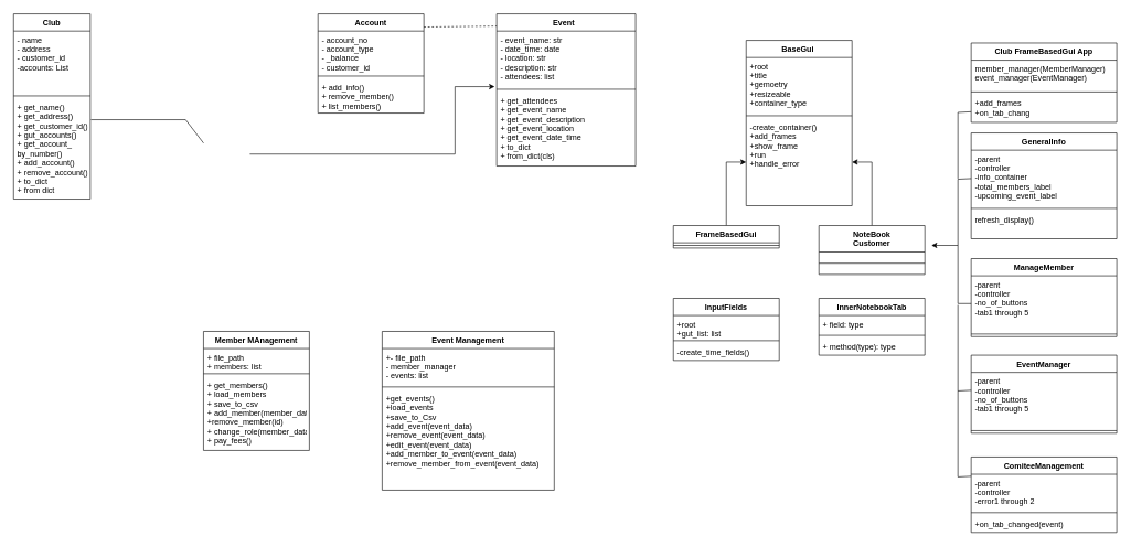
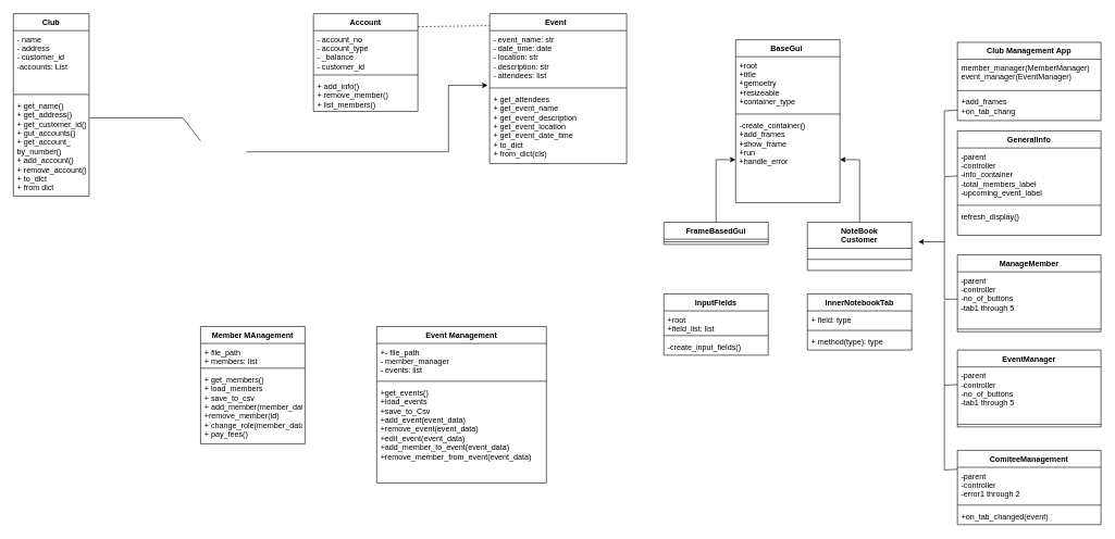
  <mxCell id="0" />
  <mxCell id="1" parent="0" />
  <mxCell id="2" value="BaseGui " style="swimlane;fontStyle=1;align=center;verticalAlign=top;childLayout=stackLayout;horizontal=1;startSize=26;horizontalStack=0;resizeParent=1;resizeParentMax=0;resizeLast=0;collapsible=1;marginBottom=0;" parent="1" vertex="1"><mxGeometry x="1127" y="60" width="160" height="250" as="geometry" /></mxCell>
  <mxCell id="3" value="+root&#10;+title&#10;+gemoetry&#10;+resizeable&#10;+container_type" style="text;strokeColor=none;fillColor=none;align=left;verticalAlign=top;spacingLeft=4;spacingRight=4;overflow=hidden;rotatable=0;points=[[0,0.5],[1,0.5]];portConstraint=eastwest;" parent="2" vertex="1"><mxGeometry y="26" width="160" height="84" as="geometry" /></mxCell>
  <mxCell id="4" value="" style="line;strokeWidth=1;fillColor=none;align=left;verticalAlign=middle;spacingTop=-1;spacingLeft=3;spacingRight=3;rotatable=0;labelPosition=right;points=[];portConstraint=eastwest;" parent="2" vertex="1"><mxGeometry y="110" width="160" height="8" as="geometry" /></mxCell>
  <mxCell id="5" value="-create_container()&#10;+add_frames&#10;+show_frame&#10;+run&#10;+handle_error" style="text;strokeColor=none;fillColor=none;align=left;verticalAlign=top;spacingLeft=4;spacingRight=4;overflow=hidden;rotatable=0;points=[[0,0.5],[1,0.5]];portConstraint=eastwest;" parent="2" vertex="1"><mxGeometry y="118" width="160" height="132" as="geometry" /></mxCell>
  <mxCell id="6" value="" style="edgeStyle=orthogonalEdgeStyle;rounded=0;orthogonalLoop=1;jettySize=auto;html=1;" parent="1" source="7" target="5" edge="1"><mxGeometry relative="1" as="geometry" /></mxCell>
  <mxCell id="7" value="FrameBasedGui" style="swimlane;fontStyle=1;align=center;verticalAlign=top;childLayout=stackLayout;horizontal=1;startSize=26;horizontalStack=0;resizeParent=1;resizeParentMax=0;resizeLast=0;collapsible=1;marginBottom=0;" parent="1" vertex="1"><mxGeometry x="1017" y="340" width="160" height="34" as="geometry" /></mxCell>
  <mxCell id="8" value="" style="line;strokeWidth=1;fillColor=none;align=left;verticalAlign=middle;spacingTop=-1;spacingLeft=3;spacingRight=3;rotatable=0;labelPosition=right;points=[];portConstraint=eastwest;" parent="7" vertex="1"><mxGeometry y="26" width="160" height="8" as="geometry" /></mxCell>
  <mxCell id="9" value="" style="edgeStyle=orthogonalEdgeStyle;rounded=0;orthogonalLoop=1;jettySize=auto;html=1;" parent="1" source="10" target="5" edge="1"><mxGeometry relative="1" as="geometry" /></mxCell>
  <mxCell id="10" value="NoteBook&#10;Customer" style="swimlane;fontStyle=1;align=center;verticalAlign=top;childLayout=stackLayout;horizontal=1;startSize=40;horizontalStack=0;resizeParent=1;resizeParentMax=0;resizeLast=0;collapsible=1;marginBottom=0;" parent="1" vertex="1"><mxGeometry x="1237" y="340" width="160" height="74" as="geometry" /></mxCell>
  <mxCell id="11" value="" style="line;strokeWidth=1;fillColor=none;align=left;verticalAlign=middle;spacingTop=-1;spacingLeft=3;spacingRight=3;rotatable=0;labelPosition=right;points=[];portConstraint=eastwest;" parent="10" vertex="1"><mxGeometry y="40" width="160" height="34" as="geometry" /></mxCell>
  <mxCell id="12" value="InputFields" style="swimlane;fontStyle=1;align=center;verticalAlign=top;childLayout=stackLayout;horizontal=1;startSize=26;horizontalStack=0;resizeParent=1;resizeParentMax=0;resizeLast=0;collapsible=1;marginBottom=0;" parent="1" vertex="1"><mxGeometry x="1017" y="450" width="160" height="94" as="geometry" /></mxCell>
- <mxCell id="13" value="+root&#10;+gut_list: list" style="text;strokeColor=none;fillColor=none;align=left;verticalAlign=top;spacingLeft=4;spacingRight=4;overflow=hidden;rotatable=0;points=[[0,0.5],[1,0.5]];portConstraint=eastwest;" parent="12" vertex="1"><mxGeometry y="26" width="160" height="34" as="geometry" /></mxCell>
+ <mxCell id="13" value="+root&#10;+field_list: list" style="text;strokeColor=none;fillColor=none;align=left;verticalAlign=top;spacingLeft=4;spacingRight=4;overflow=hidden;rotatable=0;points=[[0,0.5],[1,0.5]];portConstraint=eastwest;" parent="12" vertex="1"><mxGeometry y="26" width="160" height="34" as="geometry" /></mxCell>
  <mxCell id="14" value="" style="line;strokeWidth=1;fillColor=none;align=left;verticalAlign=middle;spacingTop=-1;spacingLeft=3;spacingRight=3;rotatable=0;labelPosition=right;points=[];portConstraint=eastwest;" parent="12" vertex="1"><mxGeometry y="60" width="160" height="8" as="geometry" /></mxCell>
- <mxCell id="15" value="-create_time_fields()" style="text;strokeColor=none;fillColor=none;align=left;verticalAlign=top;spacingLeft=4;spacingRight=4;overflow=hidden;rotatable=0;points=[[0,0.5],[1,0.5]];portConstraint=eastwest;" parent="12" vertex="1"><mxGeometry y="68" width="160" height="26" as="geometry" /></mxCell>
+ <mxCell id="15" value="-create_input_fields()" style="text;strokeColor=none;fillColor=none;align=left;verticalAlign=top;spacingLeft=4;spacingRight=4;overflow=hidden;rotatable=0;points=[[0,0.5],[1,0.5]];portConstraint=eastwest;" parent="12" vertex="1"><mxGeometry y="68" width="160" height="26" as="geometry" /></mxCell>
  <mxCell id="16" value="Account" style="swimlane;fontStyle=1;align=center;verticalAlign=top;childLayout=stackLayout;horizontal=1;startSize=26;horizontalStack=0;resizeParent=1;resizeParentMax=0;resizeLast=0;collapsible=1;marginBottom=0;" parent="1" vertex="1"><mxGeometry x="480" y="20" width="160" height="150" as="geometry" /></mxCell>
  <mxCell id="17" value="- account_no&#10;- account_type&#10;- _balance&#10;- customer_id" style="text;strokeColor=none;fillColor=none;align=left;verticalAlign=top;spacingLeft=4;spacingRight=4;overflow=hidden;rotatable=0;points=[[0,0.5],[1,0.5]];portConstraint=eastwest;" parent="16" vertex="1"><mxGeometry y="26" width="160" height="64" as="geometry" /></mxCell>
  <mxCell id="18" value="" style="line;strokeWidth=1;fillColor=none;align=left;verticalAlign=middle;spacingTop=-1;spacingLeft=3;spacingRight=3;rotatable=0;labelPosition=right;points=[];portConstraint=eastwest;" parent="16" vertex="1"><mxGeometry y="90" width="160" height="8" as="geometry" /></mxCell>
  <mxCell id="19" value="+ add_info()&#10;+ remove_member()&#10;+ list_members()" style="text;strokeColor=none;fillColor=none;align=left;verticalAlign=top;spacingLeft=4;spacingRight=4;overflow=hidden;rotatable=0;points=[[0,0.5],[1,0.5]];portConstraint=eastwest;" parent="16" vertex="1"><mxGeometry y="98" width="160" height="52" as="geometry" /></mxCell>
  <mxCell id="20" value="Club" style="swimlane;fontStyle=1;align=center;verticalAlign=top;childLayout=stackLayout;horizontal=1;startSize=26;horizontalStack=0;resizeParent=1;resizeParentMax=0;resizeLast=0;collapsible=1;marginBottom=0;" parent="1" vertex="1"><mxGeometry x="20" y="20" width="116" height="280" as="geometry" /></mxCell>
  <mxCell id="21" value="- name&#10;- address&#10;- customer_id&#10;-accounts: List" style="text;strokeColor=none;fillColor=none;align=left;verticalAlign=top;spacingLeft=4;spacingRight=4;overflow=hidden;rotatable=0;points=[[0,0.5],[1,0.5]];portConstraint=eastwest;" parent="20" vertex="1"><mxGeometry y="26" width="116" height="94" as="geometry" /></mxCell>
  <mxCell id="22" value="" style="line;strokeWidth=1;fillColor=none;align=left;verticalAlign=middle;spacingTop=-1;spacingLeft=3;spacingRight=3;rotatable=0;labelPosition=right;points=[];portConstraint=eastwest;" parent="20" vertex="1"><mxGeometry y="120" width="116" height="8" as="geometry" /></mxCell>
  <mxCell id="23" value="+ get_name()&#10;+ get_address()&#10;+ get_customer_id()&#10;+ gut_accounts()&#10;+ get_account_&#10;by_number()&#10;+ add_account()&#10;+ remove_account()&#10;+ to_dict&#10;+ from dict" style="text;strokeColor=none;fillColor=none;align=left;verticalAlign=top;spacingLeft=4;spacingRight=4;overflow=hidden;rotatable=0;points=[[0,0.5],[1,0.5]];portConstraint=eastwest;" parent="20" vertex="1"><mxGeometry y="128" width="116" height="152" as="geometry" /></mxCell>
  <mxCell id="24" style="edgeStyle=orthogonalEdgeStyle;rounded=0;orthogonalLoop=1;jettySize=auto;html=1;" parent="1" edge="1"><mxGeometry relative="1" as="geometry"><mxPoint x="747" y="130" as="targetPoint" /><Array as="points"><mxPoint x="687" y="232" /><mxPoint x="687" y="130" /></Array><mxPoint x="377" y="232" as="sourcePoint" /></mxGeometry></mxCell>
  <mxCell id="25" value="Event  " style="swimlane;fontStyle=1;align=center;verticalAlign=top;childLayout=stackLayout;horizontal=1;startSize=26;horizontalStack=0;resizeParent=1;resizeParentMax=0;resizeLast=0;collapsible=1;marginBottom=0;" parent="1" vertex="1"><mxGeometry x="750" y="20" width="210" height="230" as="geometry" /></mxCell>
  <mxCell id="26" value="- event_name: str&#10;- date_time: date&#10;- location: str&#10;- description: str&#10;- attendees: list" style="text;strokeColor=none;fillColor=none;align=left;verticalAlign=top;spacingLeft=4;spacingRight=4;overflow=hidden;rotatable=0;points=[[0,0.5],[1,0.5]];portConstraint=eastwest;" parent="25" vertex="1"><mxGeometry y="26" width="210" height="84" as="geometry" /></mxCell>
  <mxCell id="27" value="" style="line;strokeWidth=1;fillColor=none;align=left;verticalAlign=middle;spacingTop=-1;spacingLeft=3;spacingRight=3;rotatable=0;labelPosition=right;points=[];portConstraint=eastwest;" parent="25" vertex="1"><mxGeometry y="110" width="210" height="8" as="geometry" /></mxCell>
  <mxCell id="28" value="+ get_attendees&#10;+ get_event_name&#10;+ get_event_description&#10;+ get_event_location&#10;+ get_event_date_time&#10;+ to_dict&#10;+ from_dict(cls)" style="text;strokeColor=none;fillColor=none;align=left;verticalAlign=top;spacingLeft=4;spacingRight=4;overflow=hidden;rotatable=0;points=[[0,0.5],[1,0.5]];portConstraint=eastwest;" parent="25" vertex="1"><mxGeometry y="118" width="210" height="112" as="geometry" /></mxCell>
  <mxCell id="29" value="" style="endArrow=none;html=1;rounded=0;exitX=0.563;exitY=0.012;exitDx=0;exitDy=0;exitPerimeter=0;" parent="1" edge="1"><mxGeometry width="50" height="50" relative="1" as="geometry"><mxPoint x="307.08" y="215.408" as="sourcePoint" /><mxPoint x="137" y="180" as="targetPoint" /><Array as="points"><mxPoint x="280" y="180" /></Array></mxGeometry></mxCell>
  <mxCell id="30" value="" style="endArrow=none;html=1;rounded=0;entryX=0;entryY=0.08;entryDx=0;entryDy=0;entryPerimeter=0;exitX=1;exitY=0.133;exitDx=0;exitDy=0;exitPerimeter=0;dashed=1;" parent="1" source="16" target="25" edge="1"><mxGeometry width="50" height="50" relative="1" as="geometry"><mxPoint x="400" y="290" as="sourcePoint" /><mxPoint x="450" y="240" as="targetPoint" /></mxGeometry></mxCell>
  <mxCell id="31" style="edgeStyle=orthogonalEdgeStyle;rounded=0;orthogonalLoop=1;jettySize=auto;html=1;exitX=0.5;exitY=1;exitDx=0;exitDy=0;" parent="1" edge="1"><mxGeometry relative="1" as="geometry"><mxPoint x="165" y="269" as="sourcePoint" /><mxPoint x="165" y="269" as="targetPoint" /></mxGeometry></mxCell>
  <mxCell id="32" value="Member MAnagement" style="swimlane;fontStyle=1;align=center;verticalAlign=top;childLayout=stackLayout;horizontal=1;startSize=26;horizontalStack=0;resizeParent=1;resizeParentMax=0;resizeLast=0;collapsible=1;marginBottom=0;" parent="1" vertex="1"><mxGeometry x="307" y="500" width="160" height="180" as="geometry" /></mxCell>
  <mxCell id="33" value="+ file_path&#10;+ members: list" style="text;strokeColor=none;fillColor=none;align=left;verticalAlign=top;spacingLeft=4;spacingRight=4;overflow=hidden;rotatable=0;points=[[0,0.5],[1,0.5]];portConstraint=eastwest;" parent="32" vertex="1"><mxGeometry y="26" width="160" height="34" as="geometry" /></mxCell>
  <mxCell id="34" value="" style="line;strokeWidth=1;fillColor=none;align=left;verticalAlign=middle;spacingTop=-1;spacingLeft=3;spacingRight=3;rotatable=0;labelPosition=right;points=[];portConstraint=eastwest;" parent="32" vertex="1"><mxGeometry y="60" width="160" height="8" as="geometry" /></mxCell>
  <mxCell id="35" value="+ get_members()&#10;+ load_members&#10;+ save_to_csv&#10;+ add_member(member_data:dict)&#10;+remove_member(id)&#10;+ change_role(member_data: dict)&#10;+ pay_fees()" style="text;strokeColor=none;fillColor=none;align=left;verticalAlign=top;spacingLeft=4;spacingRight=4;overflow=hidden;rotatable=0;points=[[0,0.5],[1,0.5]];portConstraint=eastwest;" parent="32" vertex="1"><mxGeometry y="68" width="160" height="112" as="geometry" /></mxCell>
  <mxCell id="36" value="Event Management" style="swimlane;fontStyle=1;align=center;verticalAlign=top;childLayout=stackLayout;horizontal=1;startSize=26;horizontalStack=0;resizeParent=1;resizeParentMax=0;resizeLast=0;collapsible=1;marginBottom=0;" parent="1" vertex="1"><mxGeometry x="577" y="500" width="260" height="240" as="geometry" /></mxCell>
  <mxCell id="37" value="+- file_path&#10;- member_manager&#10;- events: list" style="text;strokeColor=none;fillColor=none;align=left;verticalAlign=top;spacingLeft=4;spacingRight=4;overflow=hidden;rotatable=0;points=[[0,0.5],[1,0.5]];portConstraint=eastwest;" parent="36" vertex="1"><mxGeometry y="26" width="260" height="54" as="geometry" /></mxCell>
  <mxCell id="38" value="" style="line;strokeWidth=1;fillColor=none;align=left;verticalAlign=middle;spacingTop=-1;spacingLeft=3;spacingRight=3;rotatable=0;labelPosition=right;points=[];portConstraint=eastwest;" parent="36" vertex="1"><mxGeometry y="80" width="260" height="8" as="geometry" /></mxCell>
  <mxCell id="39" value="+get_events()&#10;+load_events&#10;+save_to_Csv&#10;+add_event(event_data)&#10;+remove_event(event_data)&#10;+edit_event(event_data)&#10;+add_member_to_event(event_data)&#10;+remove_member_from_event(event_data)" style="text;strokeColor=none;fillColor=none;align=left;verticalAlign=top;spacingLeft=4;spacingRight=4;overflow=hidden;rotatable=0;points=[[0,0.5],[1,0.5]];portConstraint=eastwest;" parent="36" vertex="1"><mxGeometry y="88" width="260" height="152" as="geometry" /></mxCell>
- <mxCell id="40" value="Club FrameBasedGui App" style="swimlane;fontStyle=1;align=center;verticalAlign=top;childLayout=stackLayout;horizontal=1;startSize=26;horizontalStack=0;resizeParent=1;resizeParentMax=0;resizeLast=0;collapsible=1;marginBottom=0;" parent="1" vertex="1"><mxGeometry x="1467" y="64" width="220" height="120" as="geometry" /></mxCell>
+ <mxCell id="40" value="Club Management App" style="swimlane;fontStyle=1;align=center;verticalAlign=top;childLayout=stackLayout;horizontal=1;startSize=26;horizontalStack=0;resizeParent=1;resizeParentMax=0;resizeLast=0;collapsible=1;marginBottom=0;" parent="1" vertex="1"><mxGeometry x="1467" y="64" width="220" height="120" as="geometry" /></mxCell>
  <mxCell id="41" value="member_manager(MemberManager)&#10;event_manager(EventManager)" style="text;strokeColor=none;fillColor=none;align=left;verticalAlign=top;spacingLeft=4;spacingRight=4;overflow=hidden;rotatable=0;points=[[0,0.5],[1,0.5]];portConstraint=eastwest;" parent="40" vertex="1"><mxGeometry y="26" width="220" height="44" as="geometry" /></mxCell>
  <mxCell id="42" value="" style="line;strokeWidth=1;fillColor=none;align=left;verticalAlign=middle;spacingTop=-1;spacingLeft=3;spacingRight=3;rotatable=0;labelPosition=right;points=[];portConstraint=eastwest;" parent="40" vertex="1"><mxGeometry y="70" width="220" height="8" as="geometry" /></mxCell>
  <mxCell id="43" value="+add_frames&#10;+on_tab_chang" style="text;strokeColor=none;fillColor=none;align=left;verticalAlign=top;spacingLeft=4;spacingRight=4;overflow=hidden;rotatable=0;points=[[0,0.5],[1,0.5]];portConstraint=eastwest;" parent="40" vertex="1"><mxGeometry y="78" width="220" height="42" as="geometry" /></mxCell>
  <mxCell id="44" value="GeneralInfo" style="swimlane;fontStyle=1;align=center;verticalAlign=top;childLayout=stackLayout;horizontal=1;startSize=26;horizontalStack=0;resizeParent=1;resizeParentMax=0;resizeLast=0;collapsible=1;marginBottom=0;" parent="1" vertex="1"><mxGeometry x="1467" y="200" width="220" height="160" as="geometry" /></mxCell>
  <mxCell id="45" value="-parent&#10;-controller&#10;-info_container&#10;-total_members_label&#10;-upcoming_event_label" style="text;strokeColor=none;fillColor=none;align=left;verticalAlign=top;spacingLeft=4;spacingRight=4;overflow=hidden;rotatable=0;points=[[0,0.5],[1,0.5]];portConstraint=eastwest;" parent="44" vertex="1"><mxGeometry y="26" width="220" height="84" as="geometry" /></mxCell>
  <mxCell id="46" value="" style="line;strokeWidth=1;fillColor=none;align=left;verticalAlign=middle;spacingTop=-1;spacingLeft=3;spacingRight=3;rotatable=0;labelPosition=right;points=[];portConstraint=eastwest;" parent="44" vertex="1"><mxGeometry y="110" width="220" height="8" as="geometry" /></mxCell>
  <mxCell id="47" value="refresh_display()" style="text;strokeColor=none;fillColor=none;align=left;verticalAlign=top;spacingLeft=4;spacingRight=4;overflow=hidden;rotatable=0;points=[[0,0.5],[1,0.5]];portConstraint=eastwest;" parent="44" vertex="1"><mxGeometry y="118" width="220" height="42" as="geometry" /></mxCell>
  <mxCell id="48" value="ManageMember" style="swimlane;fontStyle=1;align=center;verticalAlign=top;childLayout=stackLayout;horizontal=1;startSize=26;horizontalStack=0;resizeParent=1;resizeParentMax=0;resizeLast=0;collapsible=1;marginBottom=0;" parent="1" vertex="1"><mxGeometry x="1467" y="390" width="220" height="118" as="geometry" /></mxCell>
  <mxCell id="49" value="-parent&#10;-controller&#10;-no_of_buttons&#10;-tab1 through 5" style="text;strokeColor=none;fillColor=none;align=left;verticalAlign=top;spacingLeft=4;spacingRight=4;overflow=hidden;rotatable=0;points=[[0,0.5],[1,0.5]];portConstraint=eastwest;" parent="48" vertex="1"><mxGeometry y="26" width="220" height="84" as="geometry" /></mxCell>
  <mxCell id="50" value="" style="line;strokeWidth=1;fillColor=none;align=left;verticalAlign=middle;spacingTop=-1;spacingLeft=3;spacingRight=3;rotatable=0;labelPosition=right;points=[];portConstraint=eastwest;" parent="48" vertex="1"><mxGeometry y="110" width="220" height="8" as="geometry" /></mxCell>
  <mxCell id="51" value="InnerNotebookTab" style="swimlane;fontStyle=1;align=center;verticalAlign=top;childLayout=stackLayout;horizontal=1;startSize=26;horizontalStack=0;resizeParent=1;resizeParentMax=0;resizeLast=0;collapsible=1;marginBottom=0;" parent="1" vertex="1"><mxGeometry x="1237" y="450" width="160" height="86" as="geometry" /></mxCell>
  <mxCell id="52" value="+ field: type" style="text;strokeColor=none;fillColor=none;align=left;verticalAlign=top;spacingLeft=4;spacingRight=4;overflow=hidden;rotatable=0;points=[[0,0.5],[1,0.5]];portConstraint=eastwest;" parent="51" vertex="1"><mxGeometry y="26" width="160" height="26" as="geometry" /></mxCell>
  <mxCell id="53" value="" style="line;strokeWidth=1;fillColor=none;align=left;verticalAlign=middle;spacingTop=-1;spacingLeft=3;spacingRight=3;rotatable=0;labelPosition=right;points=[];portConstraint=eastwest;" parent="51" vertex="1"><mxGeometry y="52" width="160" height="8" as="geometry" /></mxCell>
  <mxCell id="54" value="+ method(type): type" style="text;strokeColor=none;fillColor=none;align=left;verticalAlign=top;spacingLeft=4;spacingRight=4;overflow=hidden;rotatable=0;points=[[0,0.5],[1,0.5]];portConstraint=eastwest;" parent="51" vertex="1"><mxGeometry y="60" width="160" height="26" as="geometry" /></mxCell>
  <mxCell id="55" value="EventManager" style="swimlane;fontStyle=1;align=center;verticalAlign=top;childLayout=stackLayout;horizontal=1;startSize=26;horizontalStack=0;resizeParent=1;resizeParentMax=0;resizeLast=0;collapsible=1;marginBottom=0;" parent="1" vertex="1"><mxGeometry x="1467" y="536" width="220" height="118" as="geometry" /></mxCell>
  <mxCell id="56" value="-parent&#10;-controller&#10;-no_of_buttons&#10;-tab1 through 5" style="text;strokeColor=none;fillColor=none;align=left;verticalAlign=top;spacingLeft=4;spacingRight=4;overflow=hidden;rotatable=0;points=[[0,0.5],[1,0.5]];portConstraint=eastwest;" parent="55" vertex="1"><mxGeometry y="26" width="220" height="84" as="geometry" /></mxCell>
  <mxCell id="57" value="" style="line;strokeWidth=1;fillColor=none;align=left;verticalAlign=middle;spacingTop=-1;spacingLeft=3;spacingRight=3;rotatable=0;labelPosition=right;points=[];portConstraint=eastwest;" parent="55" vertex="1"><mxGeometry y="110" width="220" height="8" as="geometry" /></mxCell>
  <mxCell id="58" value="ComiteeManagement" style="swimlane;fontStyle=1;align=center;verticalAlign=top;childLayout=stackLayout;horizontal=1;startSize=26;horizontalStack=0;resizeParent=1;resizeParentMax=0;resizeLast=0;collapsible=1;marginBottom=0;" parent="1" vertex="1"><mxGeometry x="1467" y="690" width="220" height="114" as="geometry" /></mxCell>
  <mxCell id="59" value="-parent&#10;-controller&#10;-error1 through 2" style="text;strokeColor=none;fillColor=none;align=left;verticalAlign=top;spacingLeft=4;spacingRight=4;overflow=hidden;rotatable=0;points=[[0,0.5],[1,0.5]];portConstraint=eastwest;" parent="58" vertex="1"><mxGeometry y="26" width="220" height="54" as="geometry" /></mxCell>
  <mxCell id="60" value="" style="line;strokeWidth=1;fillColor=none;align=left;verticalAlign=middle;spacingTop=-1;spacingLeft=3;spacingRight=3;rotatable=0;labelPosition=right;points=[];portConstraint=eastwest;" parent="58" vertex="1"><mxGeometry y="80" width="220" height="8" as="geometry" /></mxCell>
  <mxCell id="61" value="+on_tab_changed(event)" style="text;strokeColor=none;fillColor=none;align=left;verticalAlign=top;spacingLeft=4;spacingRight=4;overflow=hidden;rotatable=0;points=[[0,0.5],[1,0.5]];portConstraint=eastwest;" parent="58" vertex="1"><mxGeometry y="88" width="220" height="26" as="geometry" /></mxCell>
  <mxCell id="62" style="edgeStyle=orthogonalEdgeStyle;rounded=0;orthogonalLoop=1;jettySize=auto;html=1;" parent="1" source="49" edge="1"><mxGeometry relative="1" as="geometry"><mxPoint x="1407" y="370" as="targetPoint" /><Array as="points"><mxPoint x="1447" y="458" /><mxPoint x="1447" y="370" /></Array></mxGeometry></mxCell>
  <mxCell id="63" value="" style="endArrow=none;html=1;rounded=0;" parent="1" edge="1"><mxGeometry width="50" height="50" relative="1" as="geometry"><mxPoint x="1447" y="370" as="sourcePoint" /><mxPoint x="1467" y="269" as="targetPoint" /><Array as="points"><mxPoint x="1447" y="270" /></Array></mxGeometry></mxCell>
  <mxCell id="64" value="" style="endArrow=none;html=1;rounded=0;" parent="1" edge="1"><mxGeometry width="50" height="50" relative="1" as="geometry"><mxPoint x="1447" y="269" as="sourcePoint" /><mxPoint x="1467" y="168" as="targetPoint" /><Array as="points"><mxPoint x="1447" y="169" /></Array></mxGeometry></mxCell>
  <mxCell id="65" value="" style="endArrow=none;html=1;rounded=0;" parent="1" edge="1"><mxGeometry width="50" height="50" relative="1" as="geometry"><mxPoint x="1447" y="460" as="sourcePoint" /><mxPoint x="1467" y="589" as="targetPoint" /><Array as="points"><mxPoint x="1447" y="590" /></Array></mxGeometry></mxCell>
  <mxCell id="66" value="" style="endArrow=none;html=1;rounded=0;" parent="1" edge="1"><mxGeometry width="50" height="50" relative="1" as="geometry"><mxPoint x="1447" y="590" as="sourcePoint" /><mxPoint x="1467" y="719" as="targetPoint" /><Array as="points"><mxPoint x="1447" y="720" /></Array></mxGeometry></mxCell>
